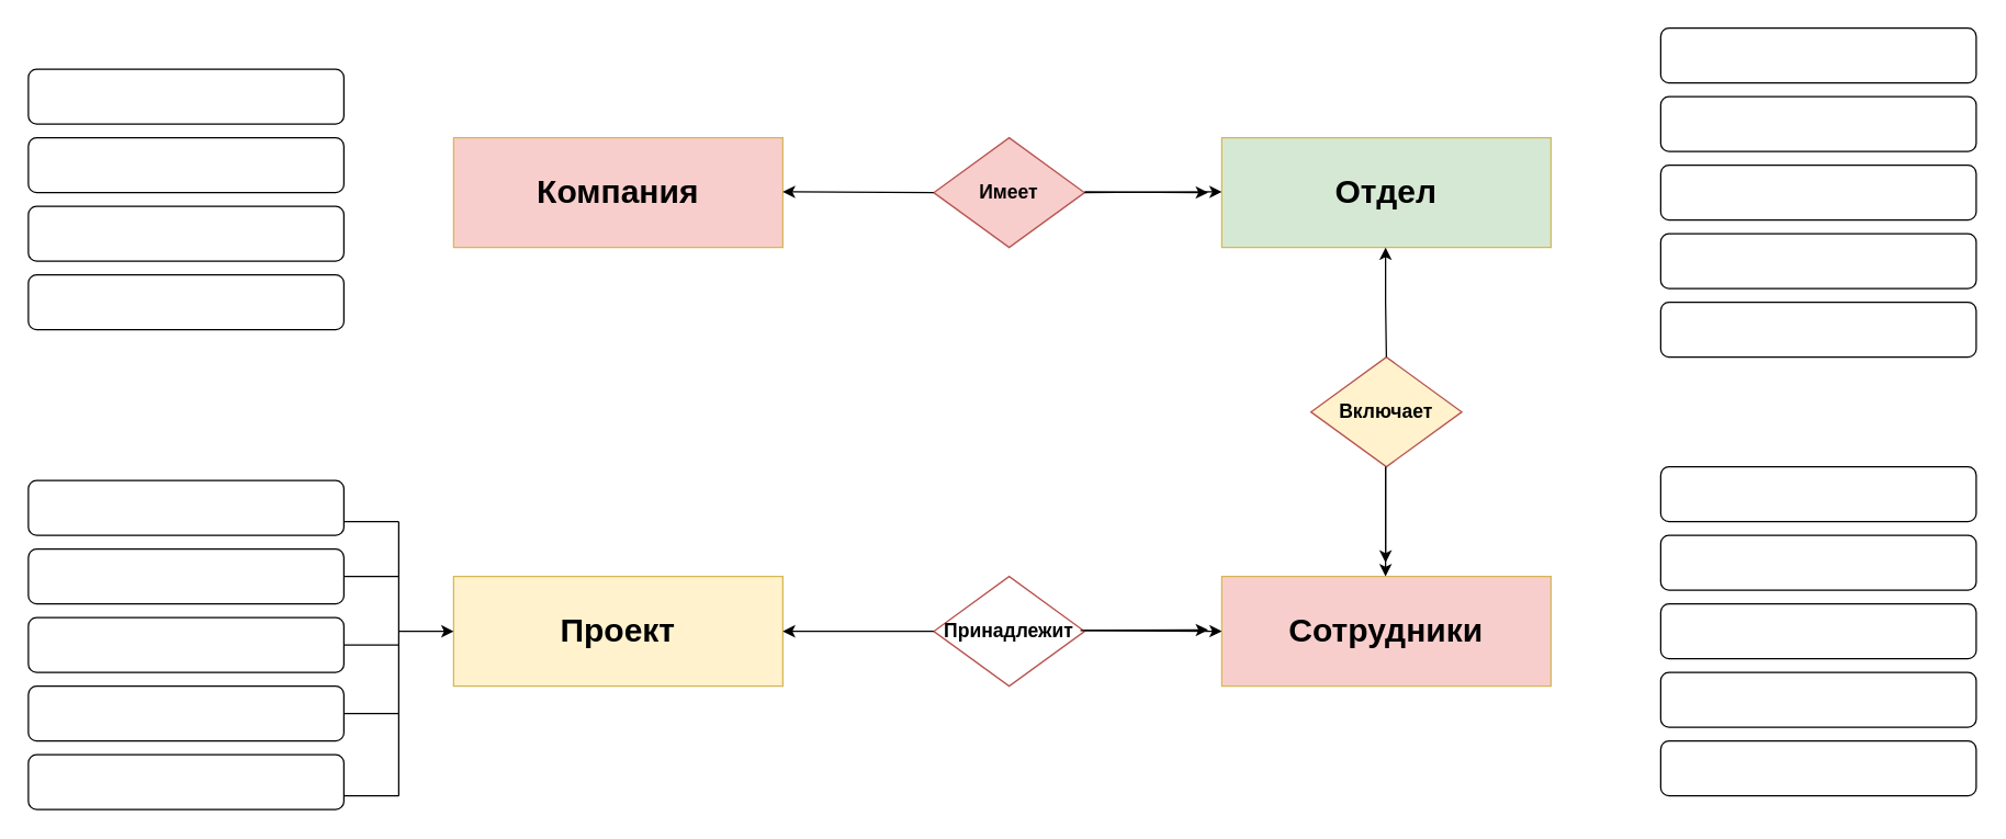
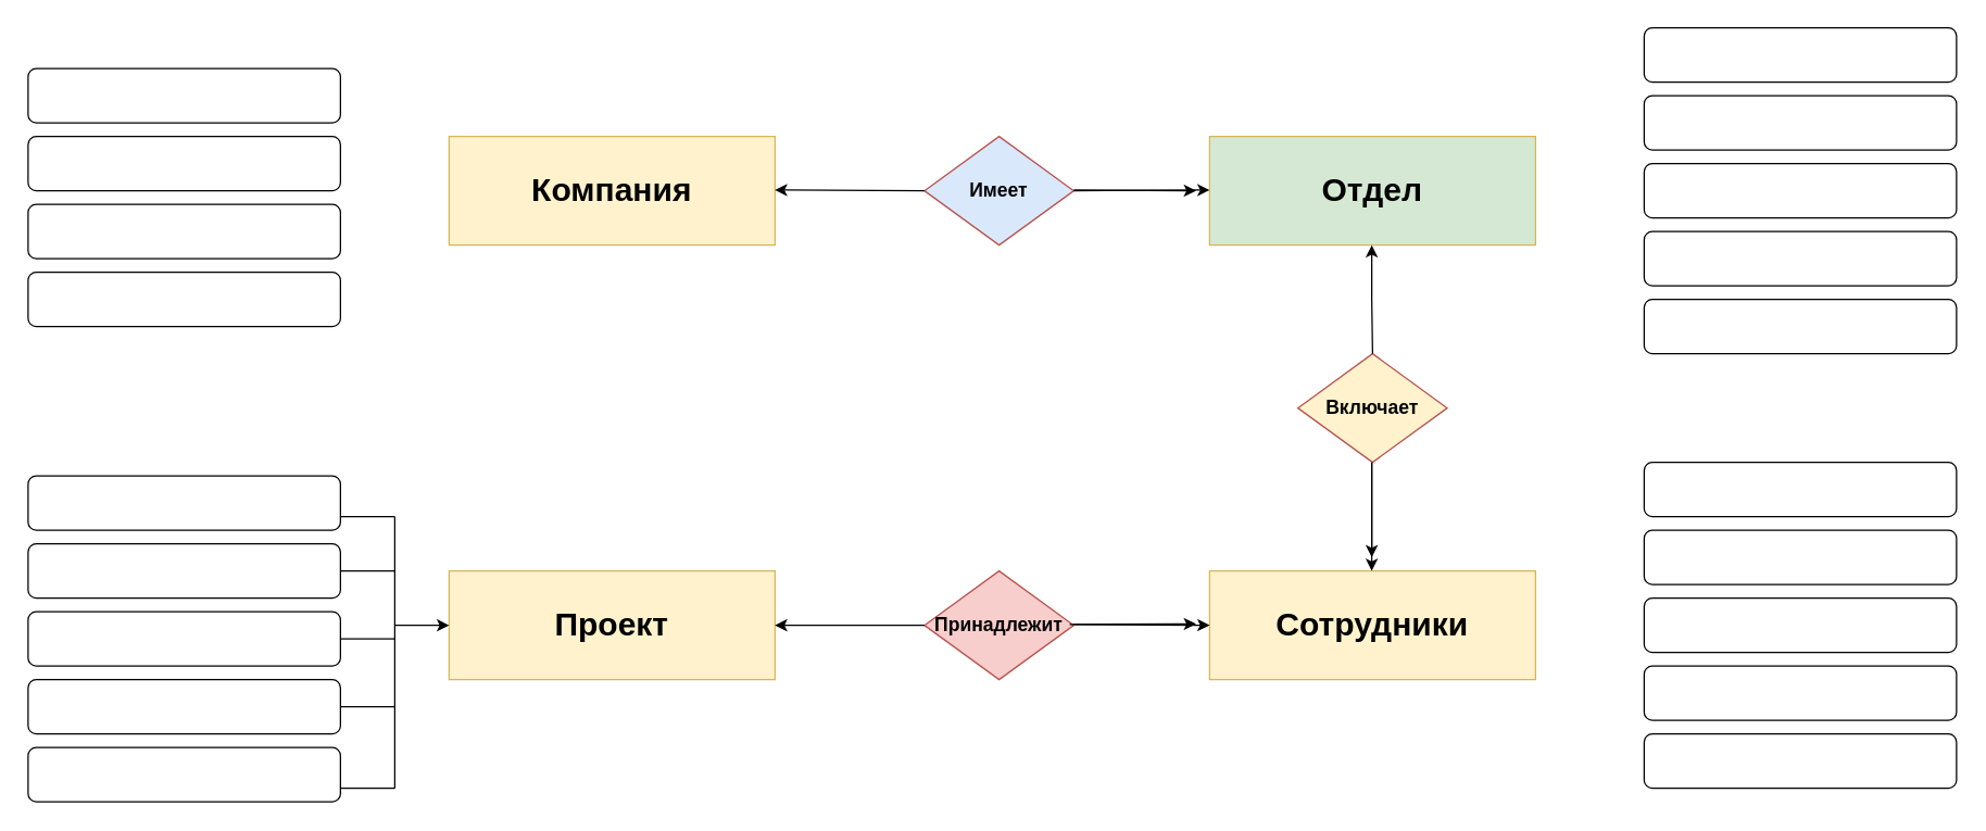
  <mxCell id="0" />
  <mxCell id="1" parent="0" />
- <mxCell id="2" value="&lt;h1&gt;Компания&lt;/h1&gt;" style="rounded=0;whiteSpace=wrap;html=1;fillColor=#f8cecc;strokeColor=#d6b656;" vertex="1" parent="1"><mxGeometry x="330" y="100" width="240" height="80" as="geometry" /></mxCell>
+ <mxCell id="2" value="&lt;h1&gt;Компания&lt;/h1&gt;" style="rounded=0;whiteSpace=wrap;html=1;fillColor=#fff2cc;strokeColor=#d6b656;" vertex="1" parent="1"><mxGeometry x="330" y="100" width="240" height="80" as="geometry" /></mxCell>
  <mxCell id="3" value="&lt;h1&gt;Отдел&lt;/h1&gt;" style="rounded=0;whiteSpace=wrap;html=1;fillColor=#d5e8d4;strokeColor=#d6b656;" vertex="1" parent="1"><mxGeometry x="890" y="100" width="240" height="80" as="geometry" /></mxCell>
- <mxCell id="4" value="&lt;h1&gt;Сотрудники&lt;/h1&gt;" style="rounded=0;whiteSpace=wrap;html=1;fillColor=#f8cecc;strokeColor=#d6b656;" vertex="1" parent="1"><mxGeometry x="890" y="420" width="240" height="80" as="geometry" /></mxCell>
+ <mxCell id="4" value="&lt;h1&gt;Сотрудники&lt;/h1&gt;" style="rounded=0;whiteSpace=wrap;html=1;fillColor=#fff2cc;strokeColor=#d6b656;" vertex="1" parent="1"><mxGeometry x="890" y="420" width="240" height="80" as="geometry" /></mxCell>
  <mxCell id="5" value="&lt;h1&gt;Проект&lt;/h1&gt;" style="rounded=0;whiteSpace=wrap;html=1;fillColor=#fff2cc;strokeColor=#d6b656;" vertex="1" parent="1"><mxGeometry x="330" y="420" width="240" height="80" as="geometry" /></mxCell>
- <mxCell id="6" value="&lt;h3&gt;Имеет&lt;/h3&gt;" style="rhombus;whiteSpace=wrap;html=1;fillColor=#f8cecc;strokeColor=#b85450;" vertex="1" parent="1"><mxGeometry x="680" y="100" width="110" height="80" as="geometry" /></mxCell>
- <mxCell id="7" value="&lt;h3&gt;Принадлежит&lt;/h3&gt;" style="rhombus;whiteSpace=wrap;html=1;fillColor=#ffffff;strokeColor=#b85450;" vertex="1" parent="1"><mxGeometry x="680" y="420" width="110" height="80" as="geometry" /></mxCell>
+ <mxCell id="6" value="&lt;h3&gt;Имеет&lt;/h3&gt;" style="rhombus;whiteSpace=wrap;html=1;fillColor=#dae8fc;strokeColor=#b85450;" vertex="1" parent="1"><mxGeometry x="680" y="100" width="110" height="80" as="geometry" /></mxCell>
+ <mxCell id="7" value="&lt;h3&gt;Принадлежит&lt;/h3&gt;" style="rhombus;whiteSpace=wrap;html=1;fillColor=#f8cecc;strokeColor=#b85450;" vertex="1" parent="1"><mxGeometry x="680" y="420" width="110" height="80" as="geometry" /></mxCell>
  <mxCell id="8" value="&lt;h3&gt;Включает&lt;/h3&gt;" style="rhombus;whiteSpace=wrap;html=1;fillColor=#fff2cc;strokeColor=#b85450;" vertex="1" parent="1"><mxGeometry x="955" y="260" width="110" height="80" as="geometry" /></mxCell>
  <mxCell id="9" value="" style="endArrow=classic;html=1;rounded=0;entryX=0;entryY=0.5;entryDx=0;entryDy=0;" edge="1" parent="1"><mxGeometry width="50" height="50" relative="1" as="geometry"><mxPoint x="790" y="140" as="sourcePoint" /><mxPoint x="890" y="139.41" as="targetPoint" /></mxGeometry></mxCell>
  <mxCell id="10" value="" style="endArrow=classic;html=1;rounded=0;exitX=1;exitY=0.5;exitDx=0;exitDy=0;" edge="1" parent="1"><mxGeometry width="50" height="50" relative="1" as="geometry"><mxPoint x="790" y="459.41" as="sourcePoint" /><mxPoint x="890" y="460" as="targetPoint" /></mxGeometry></mxCell>
  <mxCell id="11" value="" style="endArrow=classic;html=1;rounded=0;exitX=1;exitY=0.5;exitDx=0;exitDy=0;" edge="1" parent="1"><mxGeometry width="50" height="50" relative="1" as="geometry"><mxPoint x="790" y="139.41" as="sourcePoint" /><mxPoint x="880" y="140" as="targetPoint" /></mxGeometry></mxCell>
  <mxCell id="12" value="" style="endArrow=classic;html=1;rounded=0;exitX=1;exitY=0.5;exitDx=0;exitDy=0;" edge="1" parent="1"><mxGeometry width="50" height="50" relative="1" as="geometry"><mxPoint x="787" y="459.41" as="sourcePoint" /><mxPoint x="880" y="459" as="targetPoint" /></mxGeometry></mxCell>
  <mxCell id="13" value="" style="endArrow=classic;html=1;rounded=0;exitX=0;exitY=0.5;exitDx=0;exitDy=0;" edge="1" parent="1" source="7"><mxGeometry width="50" height="50" relative="1" as="geometry"><mxPoint x="670" y="459.41" as="sourcePoint" /><mxPoint x="570" y="460" as="targetPoint" /></mxGeometry></mxCell>
  <mxCell id="14" value="" style="endArrow=classic;html=1;rounded=0;exitX=0;exitY=0.5;exitDx=0;exitDy=0;" edge="1" parent="1" source="6"><mxGeometry width="50" height="50" relative="1" as="geometry"><mxPoint x="670" y="139" as="sourcePoint" /><mxPoint x="570" y="139.41" as="targetPoint" /></mxGeometry></mxCell>
  <mxCell id="15" value="" style="endArrow=classic;html=1;rounded=0;exitX=0.5;exitY=0;exitDx=0;exitDy=0;" edge="1" parent="1" source="8"><mxGeometry width="50" height="50" relative="1" as="geometry"><mxPoint x="1009" y="250" as="sourcePoint" /><mxPoint x="1009.41" y="180" as="targetPoint" /><Array as="points"><mxPoint x="1009.41" y="220" /></Array></mxGeometry></mxCell>
  <mxCell id="16" value="" style="endArrow=classic;html=1;rounded=0;exitX=1;exitY=0.5;exitDx=0;exitDy=0;" edge="1" parent="1"><mxGeometry width="50" height="50" relative="1" as="geometry"><mxPoint x="1009.41" y="340" as="sourcePoint" /><mxPoint x="1009.41" y="410" as="targetPoint" /></mxGeometry></mxCell>
  <mxCell id="17" value="" style="endArrow=classic;html=1;rounded=0;exitX=1;exitY=0.5;exitDx=0;exitDy=0;" edge="1" parent="1"><mxGeometry width="50" height="50" relative="1" as="geometry"><mxPoint x="1009.41" y="340" as="sourcePoint" /><mxPoint x="1009.41" y="420" as="targetPoint" /></mxGeometry></mxCell>
  <mxCell id="18" value="" style="rounded=1;whiteSpace=wrap;html=1;" vertex="1" parent="1"><mxGeometry x="20" y="50" width="230" height="40" as="geometry" /></mxCell>
  <mxCell id="19" value="" style="rounded=1;whiteSpace=wrap;html=1;" vertex="1" parent="1"><mxGeometry x="20" y="100" width="230" height="40" as="geometry" /></mxCell>
  <mxCell id="20" value="" style="rounded=1;whiteSpace=wrap;html=1;" vertex="1" parent="1"><mxGeometry x="20" y="150" width="230" height="40" as="geometry" /></mxCell>
  <mxCell id="21" value="" style="rounded=1;whiteSpace=wrap;html=1;" vertex="1" parent="1"><mxGeometry x="20" y="200" width="230" height="40" as="geometry" /></mxCell>
  <mxCell id="22" value="" style="rounded=1;whiteSpace=wrap;html=1;" vertex="1" parent="1"><mxGeometry x="20" y="400" width="230" height="40" as="geometry" /></mxCell>
  <mxCell id="23" value="" style="rounded=1;whiteSpace=wrap;html=1;" vertex="1" parent="1"><mxGeometry x="20" y="450" width="230" height="40" as="geometry" /></mxCell>
  <mxCell id="24" value="" style="rounded=1;whiteSpace=wrap;html=1;" vertex="1" parent="1"><mxGeometry x="20" y="500" width="230" height="40" as="geometry" /></mxCell>
  <mxCell id="25" value="" style="rounded=1;whiteSpace=wrap;html=1;" vertex="1" parent="1"><mxGeometry x="20" y="550" width="230" height="40" as="geometry" /></mxCell>
  <mxCell id="26" value="" style="rounded=1;whiteSpace=wrap;html=1;" vertex="1" parent="1"><mxGeometry x="1210" y="20" width="230" height="40" as="geometry" /></mxCell>
  <mxCell id="27" value="" style="rounded=1;whiteSpace=wrap;html=1;" vertex="1" parent="1"><mxGeometry x="1210" y="70" width="230" height="40" as="geometry" /></mxCell>
  <mxCell id="28" value="" style="rounded=1;whiteSpace=wrap;html=1;" vertex="1" parent="1"><mxGeometry x="1210" y="120" width="230" height="40" as="geometry" /></mxCell>
  <mxCell id="29" value="" style="rounded=1;whiteSpace=wrap;html=1;" vertex="1" parent="1"><mxGeometry x="1210" y="170" width="230" height="40" as="geometry" /></mxCell>
  <mxCell id="30" value="" style="rounded=1;whiteSpace=wrap;html=1;" vertex="1" parent="1"><mxGeometry x="1210" y="220" width="230" height="40" as="geometry" /></mxCell>
  <mxCell id="31" value="" style="rounded=1;whiteSpace=wrap;html=1;" vertex="1" parent="1"><mxGeometry x="1210" y="340" width="230" height="40" as="geometry" /></mxCell>
  <mxCell id="32" value="" style="rounded=1;whiteSpace=wrap;html=1;" vertex="1" parent="1"><mxGeometry x="20" y="350" width="230" height="40" as="geometry" /></mxCell>
  <mxCell id="33" value="" style="rounded=1;whiteSpace=wrap;html=1;" vertex="1" parent="1"><mxGeometry x="1210" y="390" width="230" height="40" as="geometry" /></mxCell>
  <mxCell id="34" value="" style="rounded=1;whiteSpace=wrap;html=1;" vertex="1" parent="1"><mxGeometry x="1210" y="440" width="230" height="40" as="geometry" /></mxCell>
  <mxCell id="35" value="" style="rounded=1;whiteSpace=wrap;html=1;" vertex="1" parent="1"><mxGeometry x="1210" y="490" width="230" height="40" as="geometry" /></mxCell>
  <mxCell id="36" value="" style="rounded=1;whiteSpace=wrap;html=1;" vertex="1" parent="1"><mxGeometry x="1210" y="540" width="230" height="40" as="geometry" /></mxCell>
  <mxCell id="37" value="" style="endArrow=none;html=1;rounded=0;" edge="1" parent="1"><mxGeometry width="50" height="50" relative="1" as="geometry"><mxPoint x="290" y="580" as="sourcePoint" /><mxPoint x="290" y="380" as="targetPoint" /><Array as="points" /></mxGeometry></mxCell>
  <mxCell id="38" value="" style="endArrow=none;html=1;rounded=0;" edge="1" parent="1"><mxGeometry width="50" height="50" relative="1" as="geometry"><mxPoint x="250" y="380" as="sourcePoint" /><mxPoint x="290" y="380" as="targetPoint" /></mxGeometry></mxCell>
  <mxCell id="39" value="" style="endArrow=none;html=1;rounded=0;" edge="1" parent="1"><mxGeometry width="50" height="50" relative="1" as="geometry"><mxPoint x="250" y="420" as="sourcePoint" /><mxPoint x="290" y="420" as="targetPoint" /></mxGeometry></mxCell>
  <mxCell id="40" value="" style="endArrow=none;html=1;rounded=0;" edge="1" parent="1"><mxGeometry width="50" height="50" relative="1" as="geometry"><mxPoint x="250" y="470" as="sourcePoint" /><mxPoint x="290" y="470" as="targetPoint" /></mxGeometry></mxCell>
  <mxCell id="41" value="" style="endArrow=none;html=1;rounded=0;" edge="1" parent="1"><mxGeometry width="50" height="50" relative="1" as="geometry"><mxPoint x="250" y="520" as="sourcePoint" /><mxPoint x="290" y="520" as="targetPoint" /></mxGeometry></mxCell>
  <mxCell id="42" value="" style="endArrow=none;html=1;rounded=0;" edge="1" parent="1"><mxGeometry width="50" height="50" relative="1" as="geometry"><mxPoint x="250" y="580" as="sourcePoint" /><mxPoint x="290" y="580" as="targetPoint" /></mxGeometry></mxCell>
  <mxCell id="43" value="" style="endArrow=classic;html=1;rounded=0;entryX=0;entryY=0.5;entryDx=0;entryDy=0;" edge="1" parent="1" target="5"><mxGeometry width="50" height="50" relative="1" as="geometry"><mxPoint x="290" y="460" as="sourcePoint" /><mxPoint x="340" y="445" as="targetPoint" /></mxGeometry></mxCell>
